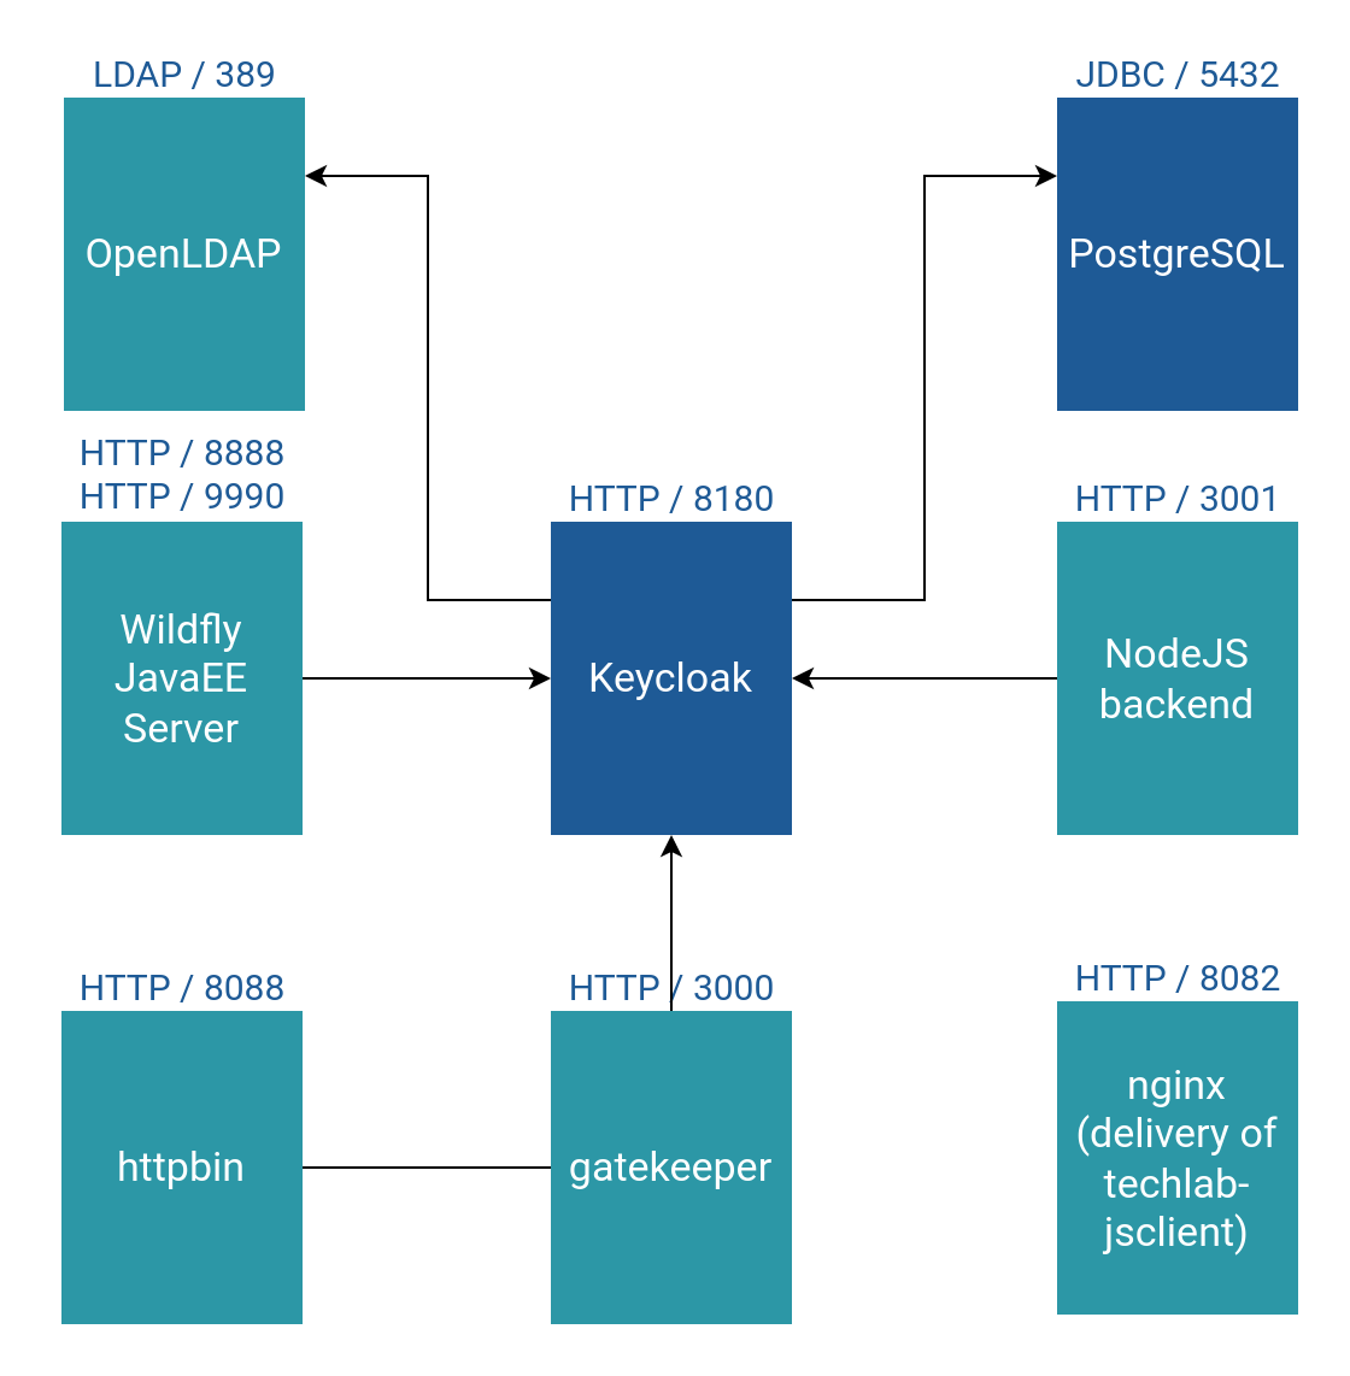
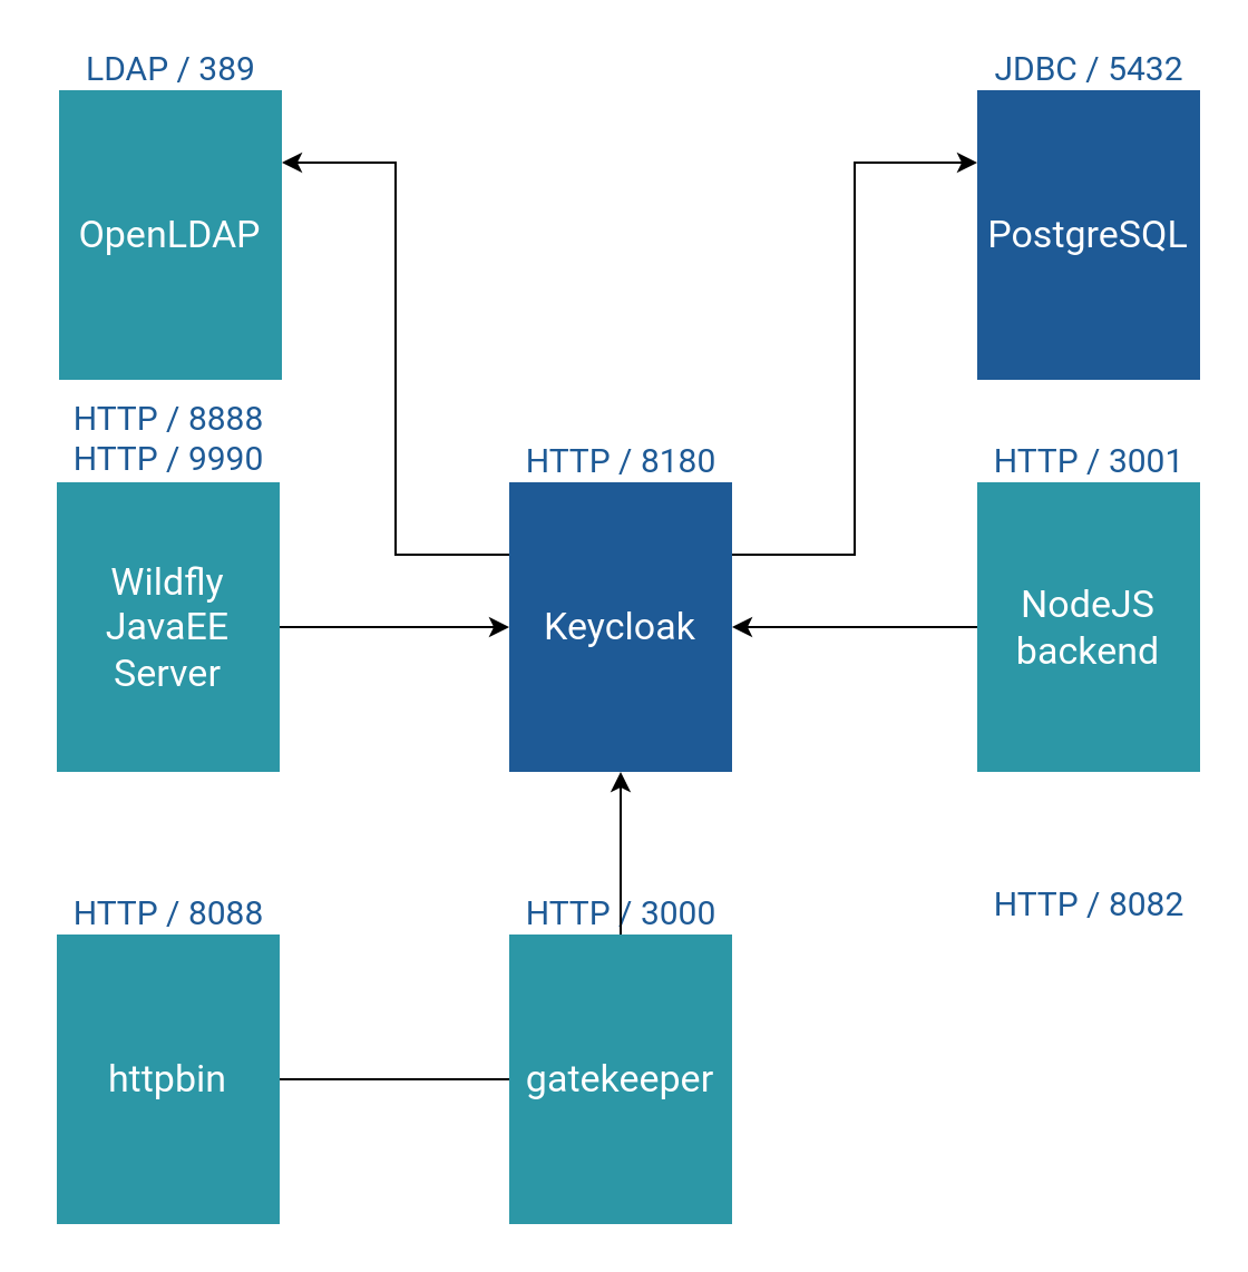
  <mxCell id="0" />
  <mxCell id="1" parent="0" />
  <mxCell id="2" style="edgeStyle=orthogonalEdgeStyle;rounded=0;orthogonalLoop=1;jettySize=auto;html=1;exitX=1;exitY=0.25;exitDx=0;exitDy=0;entryX=0;entryY=0.25;entryDx=0;entryDy=0;" parent="1" source="17" target="23" edge="1"><mxGeometry relative="1" as="geometry" /></mxCell>
  <mxCell id="3" value="" style="group" parent="1" vertex="1" connectable="0"><mxGeometry x="25" y="399" width="100" height="150" as="geometry" /></mxCell>
  <mxCell id="4" value="&lt;font style=&quot;font-size: 17px&quot; face=&quot;Roboto&quot;&gt;httpbin&lt;/font&gt;" style="rounded=0;whiteSpace=wrap;html=1;fillColor=#2C97A6;strokeColor=none;fontColor=#FFFFFF;" parent="3" vertex="1"><mxGeometry y="20" width="100" height="130" as="geometry" /></mxCell>
  <mxCell id="5" value="&lt;font style=&quot;font-size: 15px&quot; face=&quot;Roboto&quot; color=&quot;#1E5A96&quot;&gt;HTTP / 8088&lt;br&gt;&lt;/font&gt;" style="text;html=1;resizable=0;autosize=1;align=center;verticalAlign=middle;points=[];fillColor=none;strokeColor=none;rounded=0;" parent="3" vertex="1"><mxGeometry width="100" height="20" as="geometry" /></mxCell>
  <mxCell id="6" value="" style="group" parent="1" vertex="1" connectable="0"><mxGeometry x="438" y="196" width="100" height="150" as="geometry" /></mxCell>
  <mxCell id="7" value="&lt;font style=&quot;font-size: 17px&quot; face=&quot;Roboto&quot;&gt;NodeJS backend&lt;br&gt;&lt;/font&gt;" style="rounded=0;whiteSpace=wrap;html=1;fillColor=#2C97A6;strokeColor=none;fontColor=#FFFFFF;" parent="6" vertex="1"><mxGeometry y="20" width="100" height="130" as="geometry" /></mxCell>
  <mxCell id="8" value="&lt;font style=&quot;font-size: 15px&quot; face=&quot;Roboto&quot; color=&quot;#1E5A96&quot;&gt;HTTP / 3001&lt;br&gt;&lt;/font&gt;" style="text;html=1;resizable=0;autosize=1;align=center;verticalAlign=middle;points=[];fillColor=none;strokeColor=none;rounded=0;" parent="6" vertex="1"><mxGeometry width="100" height="20" as="geometry" /></mxCell>
  <mxCell id="9" value="" style="group" parent="1" vertex="1" connectable="0"><mxGeometry x="438" y="395" width="100" height="150" as="geometry" /></mxCell>
- <mxCell id="10" value="&lt;font style=&quot;font-size: 17px&quot; face=&quot;Roboto&quot;&gt;nginx&lt;br&gt;(delivery of techlab-jsclient)&lt;br&gt;&lt;/font&gt;" style="rounded=0;whiteSpace=wrap;html=1;fillColor=#2C97A6;strokeColor=none;fontColor=#FFFFFF;" parent="9" vertex="1"><mxGeometry y="20" width="100" height="130" as="geometry" /></mxCell>
  <mxCell id="11" value="&lt;font style=&quot;font-size: 15px&quot; face=&quot;Roboto&quot; color=&quot;#1E5A96&quot;&gt;HTTP / 8082&lt;br&gt;&lt;/font&gt;" style="text;html=1;resizable=0;autosize=1;align=center;verticalAlign=middle;points=[];fillColor=none;strokeColor=none;rounded=0;" parent="9" vertex="1"><mxGeometry width="100" height="20" as="geometry" /></mxCell>
  <mxCell id="12" value="" style="group" parent="1" vertex="1" connectable="0"><mxGeometry x="228" y="399" width="100" height="150" as="geometry" /></mxCell>
  <mxCell id="13" value="&lt;font style=&quot;font-size: 17px&quot; face=&quot;Roboto&quot;&gt;gatekeeper&lt;br&gt;&lt;/font&gt;" style="rounded=0;whiteSpace=wrap;html=1;fillColor=#2C97A6;strokeColor=none;fontColor=#FFFFFF;" parent="12" vertex="1"><mxGeometry y="20" width="100" height="130" as="geometry" /></mxCell>
  <mxCell id="14" value="&lt;font style=&quot;font-size: 15px&quot; face=&quot;Roboto&quot; color=&quot;#1E5A96&quot;&gt;HTTP / 3000&lt;br&gt;&lt;/font&gt;" style="text;html=1;resizable=0;autosize=1;align=center;verticalAlign=middle;points=[];fillColor=none;strokeColor=none;rounded=0;" parent="12" vertex="1"><mxGeometry width="100" height="20" as="geometry" /></mxCell>
  <mxCell id="15" style="edgeStyle=orthogonalEdgeStyle;rounded=0;orthogonalLoop=1;jettySize=auto;html=1;entryX=1;entryY=0.5;entryDx=0;entryDy=0;" parent="1" source="7" target="17" edge="1"><mxGeometry relative="1" as="geometry" /></mxCell>
  <mxCell id="16" value="" style="group;fillColor=#ffffff;container=1;" parent="1" vertex="1" connectable="0"><mxGeometry x="228" y="176" width="100" height="170" as="geometry" /></mxCell>
  <mxCell id="17" value="&lt;font style=&quot;font-size: 17px&quot; face=&quot;Roboto&quot;&gt;Keycloak&lt;/font&gt;" style="rounded=0;whiteSpace=wrap;html=1;fillColor=#1E5A96;strokeColor=none;fontColor=#FFFFFF;" parent="16" vertex="1"><mxGeometry y="40" width="100" height="130" as="geometry" /></mxCell>
  <mxCell id="18" value="&lt;font style=&quot;font-size: 15px&quot; face=&quot;Roboto&quot; color=&quot;#1E5A96&quot;&gt;HTTP / 8180&lt;br&gt;&lt;/font&gt;" style="text;html=1;resizable=0;autosize=1;align=center;verticalAlign=middle;points=[];fillColor=none;strokeColor=none;rounded=0;" parent="16" vertex="1"><mxGeometry y="20" width="100" height="20" as="geometry" /></mxCell>
  <mxCell id="19" value="" style="group;container=1;" parent="16" vertex="1" connectable="0"><mxGeometry x="-208" y="20" width="105" height="150" as="geometry" /></mxCell>
  <mxCell id="20" value="&lt;div&gt;&lt;font style=&quot;font-size: 17px&quot; face=&quot;Roboto&quot;&gt;Wildfly JavaEE Server&lt;br&gt;&lt;/font&gt;&lt;/div&gt;" style="rounded=0;whiteSpace=wrap;html=1;fillColor=#2C97A6;strokeColor=none;fontColor=#FFFFFF;" parent="19" vertex="1"><mxGeometry x="5" y="20" width="100" height="130" as="geometry" /></mxCell>
  <mxCell id="21" style="edgeStyle=orthogonalEdgeStyle;rounded=0;orthogonalLoop=1;jettySize=auto;html=1;entryX=0;entryY=0.5;entryDx=0;entryDy=0;" parent="16" source="20" target="17" edge="1"><mxGeometry relative="1" as="geometry" /></mxCell>
  <mxCell id="22" value="" style="group" parent="1" vertex="1" connectable="0"><mxGeometry x="438" width="100" height="150" as="geometry" y="20" /></mxCell>
  <mxCell id="23" value="&lt;font style=&quot;font-size: 17px&quot; face=&quot;Roboto&quot;&gt;PostgreSQL&lt;/font&gt;" style="rounded=0;whiteSpace=wrap;html=1;fillColor=#1e5a96;strokeColor=none;fontColor=#FFFFFF;" parent="22" vertex="1"><mxGeometry y="20" width="100" height="130" as="geometry" /></mxCell>
  <mxCell id="24" value="&lt;font style=&quot;font-size: 15px&quot; face=&quot;Roboto&quot; color=&quot;#1E5A96&quot;&gt;JDBC / 5432&lt;/font&gt;" style="text;html=1;resizable=0;autosize=1;align=center;verticalAlign=middle;points=[];fillColor=none;strokeColor=none;rounded=0;" parent="22" vertex="1"><mxGeometry width="100" height="20" as="geometry" /></mxCell>
  <mxCell id="25" style="edgeStyle=orthogonalEdgeStyle;rounded=0;orthogonalLoop=1;jettySize=auto;html=1;entryX=0.5;entryY=1;entryDx=0;entryDy=0;" parent="1" source="13" target="17" edge="1"><mxGeometry relative="1" as="geometry" /></mxCell>
  <mxCell id="26" style="edgeStyle=orthogonalEdgeStyle;rounded=0;orthogonalLoop=1;jettySize=auto;html=1;entryX=1;entryY=0.5;entryDx=0;entryDy=0;endArrow=none;" parent="1" source="13" target="4" edge="1"><mxGeometry relative="1" as="geometry" /></mxCell>
  <mxCell id="27" value="&lt;div&gt;&lt;font style=&quot;font-size: 15px&quot; face=&quot;Roboto&quot; color=&quot;#1E5A96&quot;&gt;HTTP / 8888&lt;br&gt;&lt;/font&gt;&lt;/div&gt;&lt;div&gt;&lt;font style=&quot;font-size: 15px&quot; face=&quot;Roboto&quot; color=&quot;#1E5A96&quot;&gt;HTTP / 9990&lt;/font&gt;&lt;/div&gt;" style="text;html=1;resizable=0;autosize=1;align=center;verticalAlign=middle;points=[];fillColor=none;strokeColor=none;rounded=0;" parent="1" vertex="1"><mxGeometry x="25" y="176" width="100" height="40" as="geometry" /></mxCell>
  <mxCell id="28" value="" style="group" vertex="1" connectable="0" parent="1"><mxGeometry x="26" width="100" height="150" as="geometry" y="20" /></mxCell>
  <mxCell id="29" value="&lt;font style=&quot;font-size: 17px&quot; face=&quot;Roboto&quot;&gt;OpenLDAP&lt;/font&gt;" style="rounded=0;whiteSpace=wrap;html=1;fillColor=#2C97A6;strokeColor=none;fontColor=#FFFFFF;" vertex="1" parent="28"><mxGeometry y="20" width="100" height="130" as="geometry" /></mxCell>
  <mxCell id="30" value="&lt;font style=&quot;font-size: 15px&quot; face=&quot;Roboto&quot; color=&quot;#1E5A96&quot;&gt;LDAP / 389&lt;/font&gt;" style="text;html=1;resizable=0;autosize=1;align=center;verticalAlign=middle;points=[];fillColor=none;strokeColor=none;rounded=0;" vertex="1" parent="28"><mxGeometry x="5" width="90" height="20" as="geometry" /></mxCell>
  <mxCell id="31" style="edgeStyle=orthogonalEdgeStyle;rounded=0;orthogonalLoop=1;jettySize=auto;html=1;exitX=0;exitY=0.25;exitDx=0;exitDy=0;entryX=1;entryY=0.25;entryDx=0;entryDy=0;" edge="1" parent="1" source="17" target="29"><mxGeometry relative="1" as="geometry" /></mxCell>
